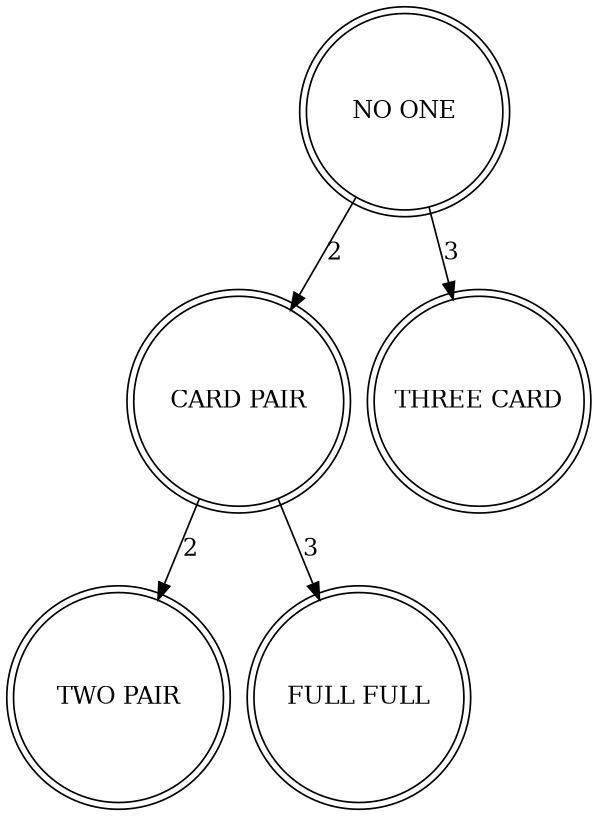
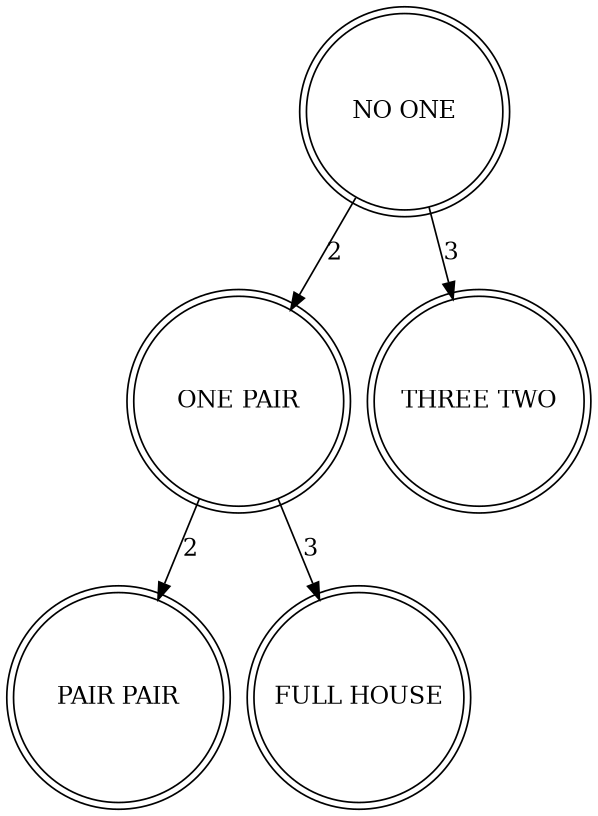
  digraph {
    rankdir=TB
    node [fixedsize=true shape=doublecircle]
-   n1 [label="CARD PAIR" width=1.5]
-   n2 [label="THREE CARD" width=1.5]
-   n3 [label="TWO PAIR" width=1.5]
-   n4 [label="FULL FULL" width=1.5]
+   n1 [label="ONE PAIR" width=1.5]
+   n2 [label="THREE TWO" width=1.5]
+   n3 [label="PAIR PAIR" width=1.5]
+   n4 [label="FULL HOUSE" width=1.5]
    n5 [label="NO ONE" width=1.5]
    subgraph sub_1 {
      rank=same
      n1
      n2
    }
    subgraph sub_2 {
      rank=same
      n3
      n4
    }
    n1 -> n3 [label=2]
    n1 -> n4 [label=3]
    n5 -> n1 [label=2]
    n5 -> n2 [label=3]
  }
